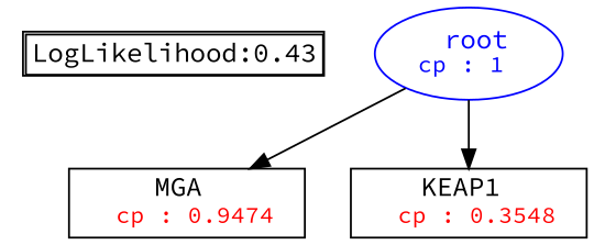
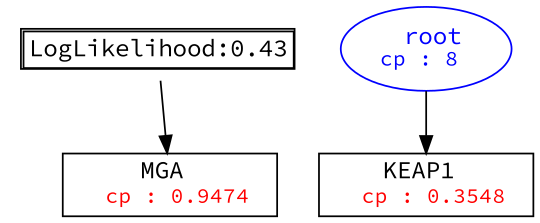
  digraph {
    fontname="Source Code Pro"
    fontsize=10
    node [fontname="Source Code Pro" shape=box]
    edge [fontname="Source Code Pro"]
-   n1 [color=Blue label=<<font color='Blue'> root</font><br/><font color='Blue' POINT-SIZE='12'>cp : 1 </font>> shape=oval]
+   n1 [color=Blue label=<<font color='Blue'> root</font><br/><font color='Blue' POINT-SIZE='12'>cp : 8 </font>> shape=oval]
    n2 [label=<MGA <br/> <font color='Red' POINT-SIZE='12'> cp : 0.9474 </font>>]
    n3 [label=<KEAP1 <br/> <font color='Red' POINT-SIZE='12'> cp : 0.3548 </font>>]
    n4 [label=<<TABLE BORDER="1" CELLBORDER="1" CELLSPACING="0" >     <TR><TD ALIGN="LEFT">LogLikelihood:0.43</TD></TR>     </TABLE>> shape=plaintext]
-   n1 -> n2
+   n4 -> n2
    n1 -> n3
  }
